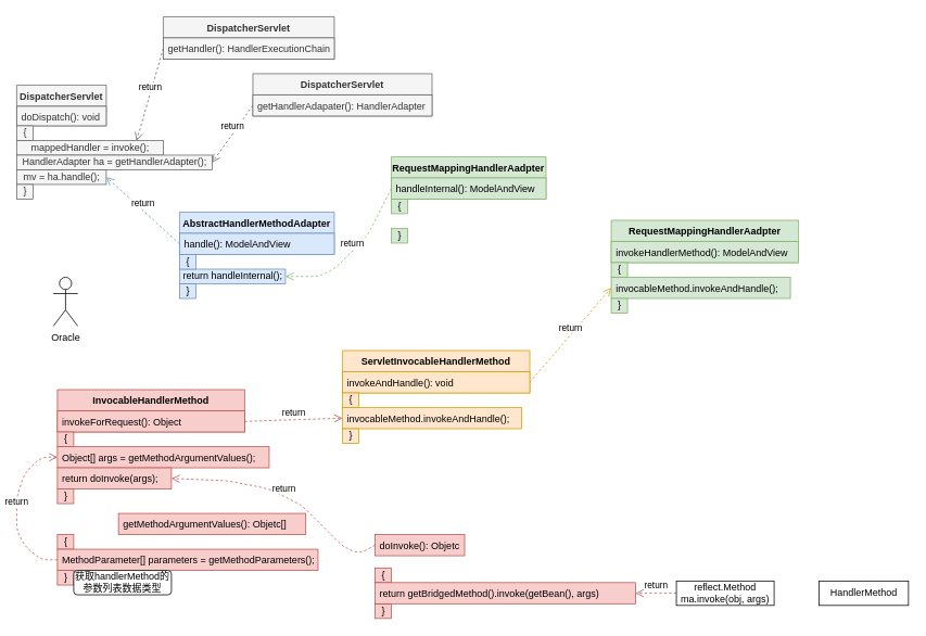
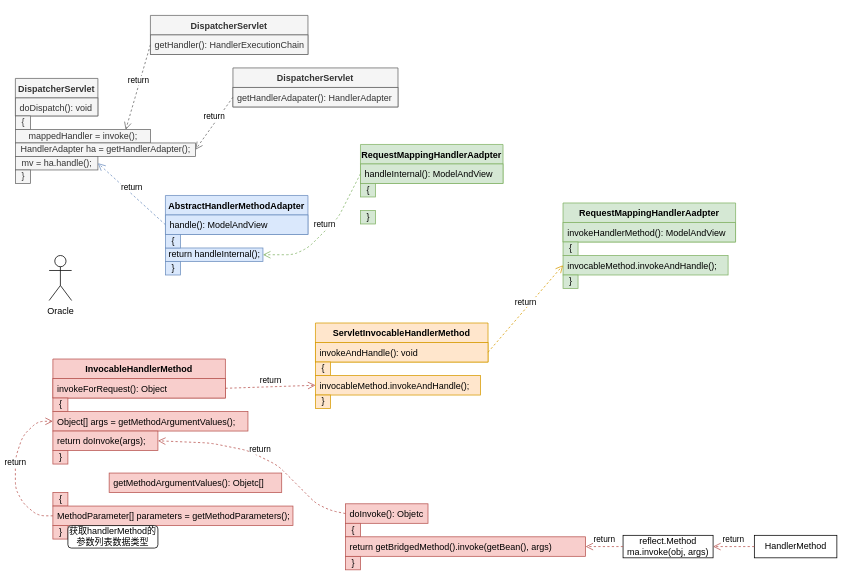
  <mxCell id="0" />
  <mxCell id="1" parent="0" />
  <mxCell id="2" value="DispatcherServlet" style="swimlane;fontStyle=1;align=center;verticalAlign=top;childLayout=stackLayout;horizontal=1;startSize=26;horizontalStack=0;resizeParent=1;resizeParentMax=0;resizeLast=0;collapsible=1;marginBottom=0;fillColor=#f5f5f5;strokeColor=#666666;fontColor=#333333;" vertex="1" parent="1"><mxGeometry x="200" y="20" width="210" height="52" as="geometry" /></mxCell>
  <mxCell id="3" value="getHandler(): HandlerExecutionChain" style="text;strokeColor=#666666;fillColor=#f5f5f5;align=left;verticalAlign=top;spacingLeft=4;spacingRight=4;overflow=hidden;rotatable=0;points=[[0,0.5],[1,0.5]];portConstraint=eastwest;fontColor=#333333;" vertex="1" parent="2"><mxGeometry y="26" width="210" height="26" as="geometry" /></mxCell>
  <mxCell id="4" value="return" style="html=1;verticalAlign=bottom;endArrow=open;dashed=1;endSize=8;entryX=0.817;entryY=0.029;entryDx=0;entryDy=0;exitX=0;exitY=0.5;exitDx=0;exitDy=0;entryPerimeter=0;fillColor=#f5f5f5;strokeColor=#666666;" edge="1" parent="1" source="3" target="8"><mxGeometry relative="1" as="geometry"><mxPoint x="280" y="140" as="sourcePoint" /><mxPoint x="200" y="140" as="targetPoint" /></mxGeometry></mxCell>
  <mxCell id="5" value="DispatcherServlet" style="swimlane;fontStyle=1;align=center;verticalAlign=top;childLayout=stackLayout;horizontal=1;startSize=26;horizontalStack=0;resizeParent=1;resizeParentMax=0;resizeLast=0;collapsible=1;marginBottom=0;fillColor=#f5f5f5;strokeColor=#666666;fontColor=#333333;" vertex="1" parent="1"><mxGeometry x="310" y="90" width="220" height="52" as="geometry" /></mxCell>
  <mxCell id="6" value="getHandlerAdapater(): HandlerAdapter" style="text;strokeColor=#666666;fillColor=#f5f5f5;align=left;verticalAlign=top;spacingLeft=4;spacingRight=4;overflow=hidden;rotatable=0;points=[[0,0.5],[1,0.5]];portConstraint=eastwest;fontColor=#333333;" vertex="1" parent="5"><mxGeometry y="26" width="220" height="26" as="geometry" /></mxCell>
  <mxCell id="7" value="return" style="html=1;verticalAlign=bottom;endArrow=open;dashed=1;endSize=8;exitX=0;exitY=0.5;exitDx=0;exitDy=0;entryX=1;entryY=0.5;entryDx=0;entryDy=0;fillColor=#f5f5f5;strokeColor=#666666;" edge="1" parent="1" source="6" target="9"><mxGeometry relative="1" as="geometry"><mxPoint x="230" y="69" as="sourcePoint" /><mxPoint x="470" y="250" as="targetPoint" /></mxGeometry></mxCell>
  <mxCell id="8" value="&lt;span style=&quot;text-align: left&quot;&gt;mappedHandler = invoke();&lt;/span&gt;" style="html=1;fillColor=#f5f5f5;strokeColor=#666666;fontColor=#333333;" vertex="1" parent="1"><mxGeometry x="20" y="172" width="180" height="18" as="geometry" /></mxCell>
  <mxCell id="9" value="&lt;span style=&quot;text-align: left&quot;&gt;HandlerAdapter ha = getHandlerAdapter();&lt;/span&gt;" style="html=1;fillColor=#f5f5f5;strokeColor=#666666;fontColor=#333333;" vertex="1" parent="1"><mxGeometry x="20" y="190" width="240" height="18" as="geometry" /></mxCell>
  <mxCell id="10" value="&lt;span style=&quot;text-align: left&quot;&gt;mv = ha.handle();&lt;/span&gt;" style="html=1;fillColor=#f5f5f5;strokeColor=#666666;fontColor=#333333;" vertex="1" parent="1"><mxGeometry x="20" y="208" width="110" height="18" as="geometry" /></mxCell>
  <mxCell id="11" value="AbstractHandlerMethodAdapter" style="swimlane;fontStyle=1;align=center;verticalAlign=top;childLayout=stackLayout;horizontal=1;startSize=26;horizontalStack=0;resizeParent=1;resizeParentMax=0;resizeLast=0;collapsible=1;marginBottom=0;fillColor=#dae8fc;strokeColor=#6c8ebf;" vertex="1" parent="1"><mxGeometry x="220" y="260" width="190" height="52" as="geometry" /></mxCell>
  <mxCell id="12" value="handle(): ModelAndView" style="text;strokeColor=#6c8ebf;fillColor=#dae8fc;align=left;verticalAlign=top;spacingLeft=4;spacingRight=4;overflow=hidden;rotatable=0;points=[[0,0.5],[1,0.5]];portConstraint=eastwest;" vertex="1" parent="11"><mxGeometry y="26" width="190" height="26" as="geometry" /></mxCell>
  <mxCell id="13" value="return" style="html=1;verticalAlign=bottom;endArrow=open;dashed=1;endSize=8;exitX=0;exitY=0.5;exitDx=0;exitDy=0;entryX=1;entryY=0.5;entryDx=0;entryDy=0;fillColor=#dae8fc;strokeColor=#6c8ebf;" edge="1" parent="1" source="12" target="10"><mxGeometry relative="1" as="geometry"><mxPoint x="340" y="209" as="sourcePoint" /><mxPoint x="270" y="209" as="targetPoint" /></mxGeometry></mxCell>
  <mxCell id="14" value="&lt;span style=&quot;text-align: left&quot;&gt;return handleInternal();&lt;/span&gt;" style="html=1;fillColor=#dae8fc;strokeColor=#6c8ebf;" vertex="1" parent="1"><mxGeometry x="220" y="330" width="130" height="18" as="geometry" /></mxCell>
  <mxCell id="15" value="DispatcherServlet" style="swimlane;fontStyle=1;align=center;verticalAlign=top;childLayout=stackLayout;horizontal=1;startSize=26;horizontalStack=0;resizeParent=1;resizeParentMax=0;resizeLast=0;collapsible=1;marginBottom=0;fillColor=#f5f5f5;strokeColor=#666666;fontColor=#333333;" vertex="1" parent="1"><mxGeometry x="20" y="104" width="110" height="50" as="geometry" /></mxCell>
  <mxCell id="16" value="doDispatch(): void" style="text;strokeColor=#666666;fillColor=#f5f5f5;align=left;verticalAlign=top;spacingLeft=4;spacingRight=4;overflow=hidden;rotatable=0;points=[[0,0.5],[1,0.5]];portConstraint=eastwest;fontColor=#333333;" vertex="1" parent="15"><mxGeometry y="26" width="110" height="24" as="geometry" /></mxCell>
  <mxCell id="17" value="&lt;span style=&quot;text-align: left&quot;&gt;{&lt;/span&gt;" style="html=1;fillColor=#f5f5f5;strokeColor=#666666;fontColor=#333333;" vertex="1" parent="1"><mxGeometry x="20" y="154" width="20" height="18" as="geometry" /></mxCell>
  <mxCell id="18" value="&lt;span style=&quot;text-align: left&quot;&gt;}&lt;/span&gt;" style="html=1;fillColor=#f5f5f5;strokeColor=#666666;fontColor=#333333;" vertex="1" parent="1"><mxGeometry x="20" y="226" width="20" height="18" as="geometry" /></mxCell>
  <mxCell id="19" value="&lt;span style=&quot;text-align: left&quot;&gt;{&lt;/span&gt;" style="html=1;fillColor=#dae8fc;strokeColor=#6c8ebf;" vertex="1" parent="1"><mxGeometry x="220" y="312" width="20" height="18" as="geometry" /></mxCell>
  <mxCell id="20" value="&lt;span style=&quot;text-align: left&quot;&gt;}&lt;/span&gt;" style="html=1;fillColor=#dae8fc;strokeColor=#6c8ebf;" vertex="1" parent="1"><mxGeometry x="220" y="348" width="20" height="18" as="geometry" /></mxCell>
  <mxCell id="21" value="RequestMappingHandlerAadpter" style="swimlane;fontStyle=1;align=center;verticalAlign=top;childLayout=stackLayout;horizontal=1;startSize=26;horizontalStack=0;resizeParent=1;resizeParentMax=0;resizeLast=0;collapsible=1;marginBottom=0;fillColor=#d5e8d4;strokeColor=#82b366;" vertex="1" parent="1"><mxGeometry x="480" y="192" width="190" height="52" as="geometry" /></mxCell>
  <mxCell id="22" value="handleInternal(): ModelAndView" style="text;strokeColor=#82b366;fillColor=#d5e8d4;align=left;verticalAlign=top;spacingLeft=4;spacingRight=4;overflow=hidden;rotatable=0;points=[[0,0.5],[1,0.5]];portConstraint=eastwest;" vertex="1" parent="21"><mxGeometry y="26" width="190" height="26" as="geometry" /></mxCell>
  <mxCell id="23" value="return" style="html=1;verticalAlign=bottom;endArrow=open;dashed=1;endSize=8;exitX=0;exitY=0.5;exitDx=0;exitDy=0;entryX=1;entryY=0.5;entryDx=0;entryDy=0;fillColor=#d5e8d4;strokeColor=#82b366;" edge="1" parent="1" source="22" target="14"><mxGeometry relative="1" as="geometry"><mxPoint x="230" y="349" as="sourcePoint" /><mxPoint x="140" y="227" as="targetPoint" /><Array as="points"><mxPoint x="450" y="290" /><mxPoint x="410" y="330" /><mxPoint x="390" y="339" /></Array></mxGeometry></mxCell>
  <mxCell id="24" value="RequestMappingHandlerAadpter" style="swimlane;fontStyle=1;align=center;verticalAlign=top;childLayout=stackLayout;horizontal=1;startSize=26;horizontalStack=0;resizeParent=1;resizeParentMax=0;resizeLast=0;collapsible=1;marginBottom=0;fillColor=#d5e8d4;strokeColor=#82b366;" vertex="1" parent="1"><mxGeometry x="750" y="270" width="230" height="52" as="geometry" /></mxCell>
  <mxCell id="25" value="invokeHandlerMethod(): ModelAndView" style="text;strokeColor=#82b366;fillColor=#d5e8d4;align=left;verticalAlign=top;spacingLeft=4;spacingRight=4;overflow=hidden;rotatable=0;points=[[0,0.5],[1,0.5]];portConstraint=eastwest;" vertex="1" parent="24"><mxGeometry y="26" width="230" height="26" as="geometry" /></mxCell>
  <mxCell id="26" value="invocableMethod.invokeAndHandle();" style="text;strokeColor=#82b366;fillColor=#d5e8d4;align=left;verticalAlign=top;spacingLeft=4;spacingRight=4;overflow=hidden;rotatable=0;points=[[0,0.5],[1,0.5]];portConstraint=eastwest;" vertex="1" parent="1"><mxGeometry x="750" y="340" width="220" height="26" as="geometry" /></mxCell>
  <mxCell id="27" value="&lt;span style=&quot;text-align: left&quot;&gt;{&lt;/span&gt;" style="html=1;fillColor=#d5e8d4;strokeColor=#82b366;" vertex="1" parent="1"><mxGeometry x="480" y="244" width="20" height="18" as="geometry" /></mxCell>
  <mxCell id="28" value="&lt;span style=&quot;text-align: left&quot;&gt;}&lt;/span&gt;" style="html=1;fillColor=#d5e8d4;strokeColor=#82b366;" vertex="1" parent="1"><mxGeometry x="480" y="280" width="20" height="18" as="geometry" /></mxCell>
  <mxCell id="29" value="&lt;span style=&quot;text-align: left&quot;&gt;{&lt;/span&gt;" style="html=1;fillColor=#d5e8d4;strokeColor=#82b366;" vertex="1" parent="1"><mxGeometry x="750" y="322" width="20" height="18" as="geometry" /></mxCell>
  <mxCell id="30" value="&lt;span style=&quot;text-align: left&quot;&gt;}&lt;/span&gt;" style="html=1;fillColor=#d5e8d4;strokeColor=#82b366;" vertex="1" parent="1"><mxGeometry x="750" y="366" width="20" height="18" as="geometry" /></mxCell>
  <mxCell id="31" value="ServletInvocableHandlerMethod" style="swimlane;fontStyle=1;align=center;verticalAlign=top;childLayout=stackLayout;horizontal=1;startSize=26;horizontalStack=0;resizeParent=1;resizeParentMax=0;resizeLast=0;collapsible=1;marginBottom=0;fillColor=#ffe6cc;strokeColor=#d79b00;" vertex="1" parent="1"><mxGeometry x="420" y="430" width="230" height="52" as="geometry" /></mxCell>
  <mxCell id="32" value="invokeAndHandle(): void" style="text;strokeColor=#d79b00;fillColor=#ffe6cc;align=left;verticalAlign=top;spacingLeft=4;spacingRight=4;overflow=hidden;rotatable=0;points=[[0,0.5],[1,0.5]];portConstraint=eastwest;" vertex="1" parent="31"><mxGeometry y="26" width="230" height="26" as="geometry" /></mxCell>
  <mxCell id="33" value="invocableMethod.invokeAndHandle();" style="text;strokeColor=#d79b00;fillColor=#ffe6cc;align=left;verticalAlign=top;spacingLeft=4;spacingRight=4;overflow=hidden;rotatable=0;points=[[0,0.5],[1,0.5]];portConstraint=eastwest;" vertex="1" parent="1"><mxGeometry x="420" y="500" width="220" height="26" as="geometry" /></mxCell>
  <mxCell id="34" value="&lt;span style=&quot;text-align: left&quot;&gt;{&lt;/span&gt;" style="html=1;fillColor=#ffe6cc;strokeColor=#d79b00;" vertex="1" parent="1"><mxGeometry x="420" y="482" width="20" height="18" as="geometry" /></mxCell>
  <mxCell id="35" value="&lt;span style=&quot;text-align: left&quot;&gt;}&lt;/span&gt;" style="html=1;fillColor=#ffe6cc;strokeColor=#d79b00;" vertex="1" parent="1"><mxGeometry x="420" y="526" width="20" height="18" as="geometry" /></mxCell>
  <mxCell id="36" value="return" style="html=1;verticalAlign=bottom;endArrow=open;dashed=1;endSize=8;entryX=0;entryY=0.5;entryDx=0;entryDy=0;exitX=1;exitY=0.75;exitDx=0;exitDy=0;fillColor=#ffe6cc;strokeColor=#d79b00;" edge="1" parent="1" source="31" target="26"><mxGeometry relative="1" as="geometry"><mxPoint x="760" y="319" as="sourcePoint" /><mxPoint x="660" y="281" as="targetPoint" /></mxGeometry></mxCell>
  <mxCell id="37" value="InvocableHandlerMethod" style="swimlane;fontStyle=1;align=center;verticalAlign=top;childLayout=stackLayout;horizontal=1;startSize=26;horizontalStack=0;resizeParent=1;resizeParentMax=0;resizeLast=0;collapsible=1;marginBottom=0;fillColor=#f8cecc;strokeColor=#b85450;" vertex="1" parent="1"><mxGeometry x="70" y="478" width="230" height="52" as="geometry" /></mxCell>
  <mxCell id="38" value="invokeForRequest(): Object" style="text;strokeColor=#b85450;fillColor=#f8cecc;align=left;verticalAlign=top;spacingLeft=4;spacingRight=4;overflow=hidden;rotatable=0;points=[[0,0.5],[1,0.5]];portConstraint=eastwest;" vertex="1" parent="37"><mxGeometry y="26" width="230" height="26" as="geometry" /></mxCell>
  <mxCell id="39" value="Object[] args = getMethodArgumentValues();" style="text;strokeColor=#b85450;fillColor=#f8cecc;align=left;verticalAlign=top;spacingLeft=4;spacingRight=4;overflow=hidden;rotatable=0;points=[[0,0.5],[1,0.5]];portConstraint=eastwest;" vertex="1" parent="1"><mxGeometry x="70" y="548" width="260" height="26" as="geometry" /></mxCell>
  <mxCell id="40" value="&lt;span style=&quot;text-align: left&quot;&gt;{&lt;/span&gt;" style="html=1;fillColor=#f8cecc;strokeColor=#b85450;" vertex="1" parent="1"><mxGeometry x="70" y="530" width="20" height="18" as="geometry" /></mxCell>
  <mxCell id="41" value="&lt;span style=&quot;text-align: left&quot;&gt;}&lt;/span&gt;" style="html=1;fillColor=#f8cecc;strokeColor=#b85450;" vertex="1" parent="1"><mxGeometry x="70" y="600" width="20" height="18" as="geometry" /></mxCell>
  <mxCell id="42" value="return" style="html=1;verticalAlign=bottom;endArrow=open;dashed=1;endSize=8;entryX=0;entryY=0.5;entryDx=0;entryDy=0;exitX=1;exitY=0.75;exitDx=0;exitDy=0;fillColor=#f8cecc;strokeColor=#b85450;" edge="1" parent="1" source="37" target="33"><mxGeometry relative="1" as="geometry"><mxPoint x="410" y="690" as="sourcePoint" /><mxPoint x="510" y="574" as="targetPoint" /></mxGeometry></mxCell>
  <mxCell id="43" value="getMethodArgumentValues(): Objetc[]" style="text;strokeColor=#b85450;fillColor=#f8cecc;align=left;verticalAlign=top;spacingLeft=4;spacingRight=4;overflow=hidden;rotatable=0;points=[[0,0.5],[1,0.5]];portConstraint=eastwest;" vertex="1" parent="1"><mxGeometry x="145" y="630" width="230" height="26" as="geometry" /></mxCell>
  <mxCell id="44" value="&lt;span style=&quot;text-align: left&quot;&gt;{&lt;/span&gt;" style="html=1;fillColor=#f8cecc;strokeColor=#b85450;" vertex="1" parent="1"><mxGeometry x="70" y="656" width="20" height="18" as="geometry" /></mxCell>
  <mxCell id="45" value="&lt;span style=&quot;text-align: left&quot;&gt;}&lt;/span&gt;" style="html=1;fillColor=#f8cecc;strokeColor=#b85450;" vertex="1" parent="1"><mxGeometry x="70" y="700" width="20" height="18" as="geometry" /></mxCell>
  <mxCell id="46" value="MethodParameter[] parameters = getMethodParameters();" style="text;strokeColor=#b85450;fillColor=#f8cecc;align=left;verticalAlign=top;spacingLeft=4;spacingRight=4;overflow=hidden;rotatable=0;points=[[0,0.5],[1,0.5]];portConstraint=eastwest;" vertex="1" parent="1"><mxGeometry x="70" y="674" width="320" height="26" as="geometry" /></mxCell>
  <mxCell id="47" value="return" style="html=1;verticalAlign=bottom;endArrow=open;dashed=1;endSize=8;entryX=0;entryY=0.5;entryDx=0;entryDy=0;exitX=0;exitY=0.5;exitDx=0;exitDy=0;fillColor=#f8cecc;strokeColor=#b85450;" edge="1" parent="1" source="46" target="39"><mxGeometry relative="1" as="geometry"><mxPoint x="40" y="734" as="sourcePoint" /><mxPoint x="160" y="730" as="targetPoint" /><Array as="points"><mxPoint x="50" y="687" /><mxPoint x="30" y="670" /><mxPoint x="20" y="650" /><mxPoint x="20" y="610" /><mxPoint x="30" y="580" /><mxPoint x="50" y="561" /></Array></mxGeometry></mxCell>
  <mxCell id="48" value="Oracle" style="shape=umlActor;verticalLabelPosition=bottom;labelBackgroundColor=#ffffff;verticalAlign=top;html=1;outlineConnect=0;" vertex="1" parent="1"><mxGeometry x="65" y="340" width="30" height="60" as="geometry" /></mxCell>
  <mxCell id="49" value="获取handlerMethod的参数列表数据类型" style="rounded=1;whiteSpace=wrap;html=1;" vertex="1" parent="1"><mxGeometry x="90" y="700" width="120" height="30" as="geometry" /></mxCell>
  <mxCell id="50" value="return doInvoke(args);" style="text;strokeColor=#b85450;fillColor=#f8cecc;align=left;verticalAlign=top;spacingLeft=4;spacingRight=4;overflow=hidden;rotatable=0;points=[[0,0.5],[1,0.5]];portConstraint=eastwest;" vertex="1" parent="1"><mxGeometry x="70" y="574" width="140" height="26" as="geometry" /></mxCell>
- <mxCell id="51" value="doInvoke(): Objetc" style="text;strokeColor=#b85450;fillColor=#f8cecc;align=left;verticalAlign=top;spacingLeft=4;spacingRight=4;overflow=hidden;rotatable=0;points=[[0,0.5],[1,0.5]];portConstraint=eastwest;" vertex="1" parent="1"><mxGeometry x="460" y="656" width="110" height="26" as="geometry" /></mxCell>
+ <mxCell id="51" value="doInvoke(): Objetc" style="text;strokeColor=#b85450;fillColor=#f8cecc;align=left;verticalAlign=top;spacingLeft=4;spacingRight=4;overflow=hidden;rotatable=0;points=[[0,0.5],[1,0.5]];portConstraint=eastwest;" vertex="1" parent="1"><mxGeometry x="460" y="671" width="110" height="26" as="geometry" /></mxCell>
  <mxCell id="52" value="&lt;span style=&quot;text-align: left&quot;&gt;{&lt;/span&gt;" style="html=1;fillColor=#f8cecc;strokeColor=#b85450;" vertex="1" parent="1"><mxGeometry x="460" y="697" width="20" height="18" as="geometry" /></mxCell>
  <mxCell id="53" value="&lt;span style=&quot;text-align: left&quot;&gt;}&lt;/span&gt;" style="html=1;fillColor=#f8cecc;strokeColor=#b85450;" vertex="1" parent="1"><mxGeometry x="460" y="741" width="20" height="18" as="geometry" /></mxCell>
  <mxCell id="54" value="return getBridgedMethod().invoke(getBean(), args)" style="text;strokeColor=#b85450;fillColor=#f8cecc;align=left;verticalAlign=top;spacingLeft=4;spacingRight=4;overflow=hidden;rotatable=0;points=[[0,0.5],[1,0.5]];portConstraint=eastwest;" vertex="1" parent="1"><mxGeometry x="460" y="715" width="320" height="26" as="geometry" /></mxCell>
  <mxCell id="55" value="reflect.Method&lt;br&gt;ma.invoke(obj, args)" style="rounded=0;whiteSpace=wrap;html=1;" vertex="1" parent="1"><mxGeometry x="830" y="713" width="120" height="30" as="geometry" /></mxCell>
  <mxCell id="56" value="HandlerMethod" style="html=1;" vertex="1" parent="1"><mxGeometry x="1005" y="713" width="110" height="30" as="geometry" /></mxCell>
  <mxCell id="57" value="return" style="html=1;verticalAlign=bottom;endArrow=open;dashed=1;endSize=8;exitX=0;exitY=0.5;exitDx=0;exitDy=0;fillColor=#f8cecc;strokeColor=#b85450;entryX=1;entryY=0.5;entryDx=0;entryDy=0;" edge="1" parent="1" source="55" target="54"><mxGeometry relative="1" as="geometry"><mxPoint x="700" y="458" as="sourcePoint" /><mxPoint x="780" y="690" as="targetPoint" /></mxGeometry></mxCell>
+ <mxCell id="58" value="return" style="html=1;verticalAlign=bottom;endArrow=open;dashed=1;endSize=8;fillColor=#f8cecc;strokeColor=#b85450;entryX=1;entryY=0.5;entryDx=0;entryDy=0;exitX=0;exitY=0.5;exitDx=0;exitDy=0;" edge="1" parent="1" source="56" target="55"><mxGeometry relative="1" as="geometry"><mxPoint x="970" y="680" as="sourcePoint" /><mxPoint x="840" y="738" as="targetPoint" /></mxGeometry></mxCell>
  <mxCell id="59" value="return" style="html=1;verticalAlign=bottom;endArrow=open;dashed=1;endSize=8;entryX=1;entryY=0.5;entryDx=0;entryDy=0;exitX=0;exitY=0.5;exitDx=0;exitDy=0;fillColor=#f8cecc;strokeColor=#b85450;" edge="1" parent="1" source="51" target="50"><mxGeometry relative="1" as="geometry"><mxPoint x="310" y="527" as="sourcePoint" /><mxPoint x="430" y="523" as="targetPoint" /><Array as="points"><mxPoint x="440" y="680" /><mxPoint x="420" y="670" /><mxPoint x="400" y="650" /><mxPoint x="370" y="620" /><mxPoint x="330" y="600" /><mxPoint x="280" y="590" /></Array></mxGeometry></mxCell>
